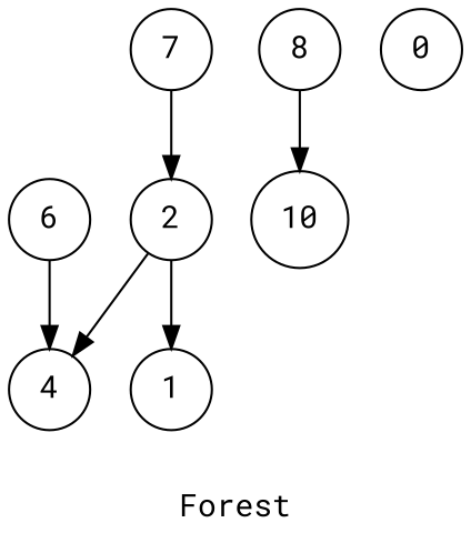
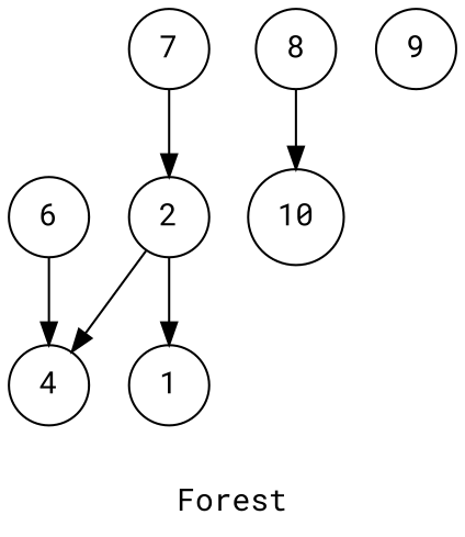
  digraph {
    fontname="Roboto Mono"
    label=Forest
    node [fontname="Roboto Mono" shape=circle]
    edge [fontname="Roboto Mono"]
    2
    1
    4
    7
    6
    8
    10
-   9 [label=0]
+   9
    2 -> 1
    2 -> 4
    7 -> 2
    6 -> 4
    8 -> 10
  }
